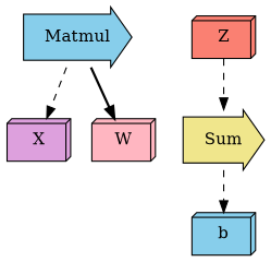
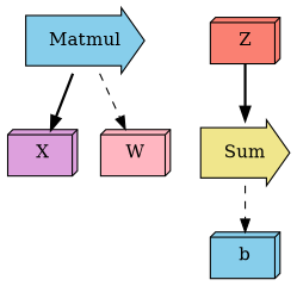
  digraph {
    rankdir=TB
    node [fillcolor=skyblue shape=box3d style=filled]
    edge [style=bold]
    Matmul [margin=0.25 shape=rarrow]
    Sum [fillcolor=khaki margin=0.25 shape=rarrow]
    X [fillcolor=plum]
    W [fillcolor=lightpink]
    b
    Z [fillcolor=salmon]
    subgraph sub_1 {
      Matmul
      Sum
    }
    subgraph sub_2 {
      X
      W
      b
      Z
    }
-   Matmul -> X [style=dashed]
-   Matmul -> W
+   Matmul -> X
+   Matmul -> W [style=dashed]
    Sum -> b [style=dashed]
-   Z -> Sum [style=dashed]
+   Z -> Sum
  }
